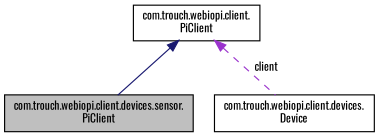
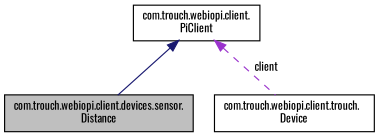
  digraph {
    fontname=Oswald
    node [color=black fillcolor=white fontname=Oswald fontsize=10 shape=record style=filled]
    edge [dir=back fontname=Oswald fontsize=10 labelfontname=Helvetica labelfontsize=10]
-   n1 [fillcolor=grey75 fontcolor=black height=0.2 label="com.trouch.webiopi.client.devices.sensor.\lPiClient" width=0.4]
-   n2 [height=0.2 label="com.trouch.webiopi.client.devices.\lDevice" width=0.4]
+   n1 [fillcolor=grey75 fontcolor=black height=0.2 label="com.trouch.webiopi.client.devices.sensor.\lDistance" width=0.4]
+   n2 [height=0.2 label="com.trouch.webiopi.client.trouch.\lDevice" width=0.4]
    n3 [height=0.2 label="com.trouch.webiopi.client.\lPiClient" width=0.4]
    n3 -> n1 [color=midnightblue style=solid]
    n3 -> n2 [color=darkorchid3 label=" client" style=dashed]
  }
